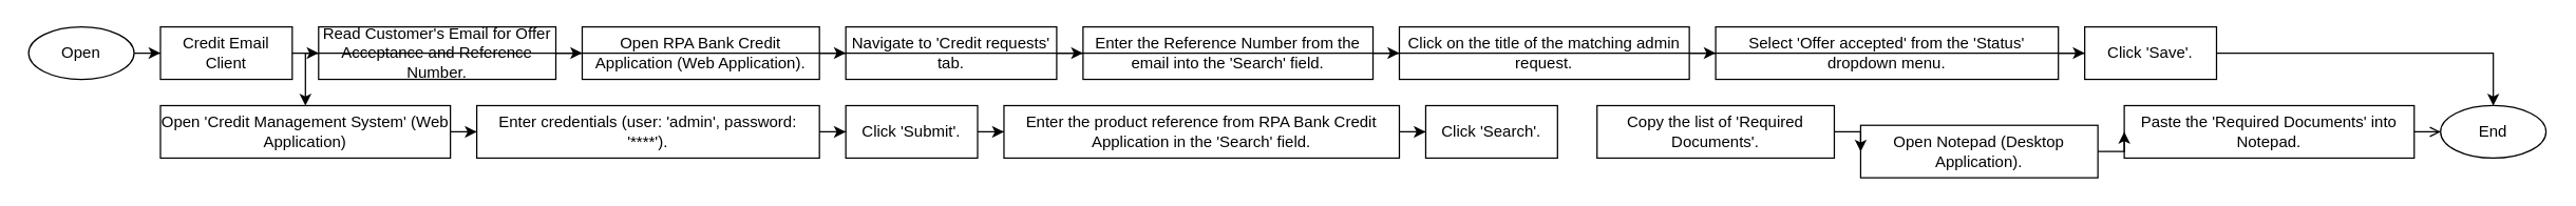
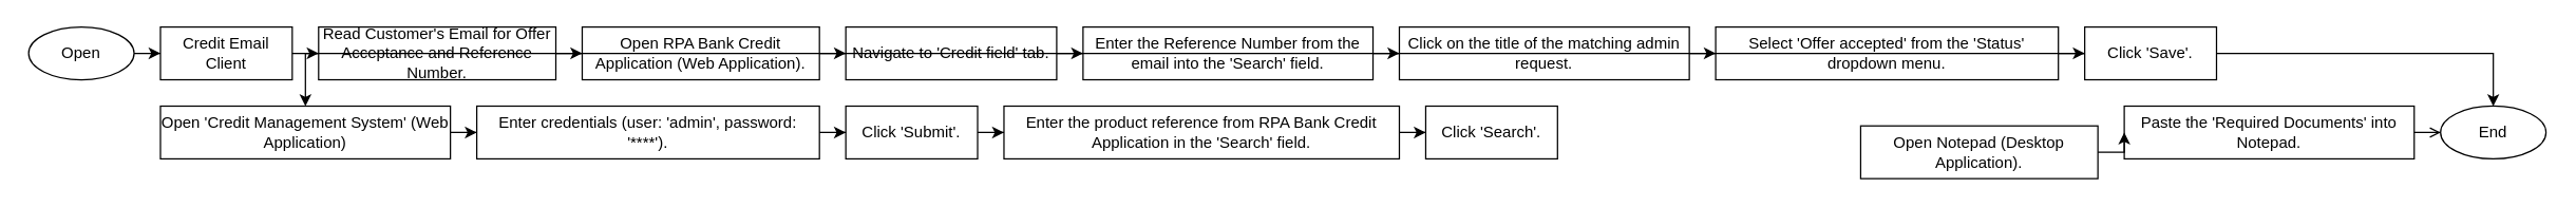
  <mxCell id="0" />
  <mxCell id="1" parent="0" />
  <mxCell id="2" value="Open" style="ellipse;whiteSpace=wrap;html=1;" parent="1" vertex="1"><mxGeometry x="20" y="20" width="80" height="40" as="geometry" /></mxCell>
  <mxCell id="3" value="Credit Email Client" style="rounded=0;whiteSpace=wrap;html=1;" parent="1" vertex="1"><mxGeometry x="120" y="20" width="100" height="40" as="geometry" /></mxCell>
  <mxCell id="4" value="Read Customer's Email for Offer Acceptance and Reference Number." style="rounded=0;whiteSpace=wrap;html=1;" parent="1" vertex="1"><mxGeometry x="240" y="20" width="180" height="40" as="geometry" /></mxCell>
  <mxCell id="5" value="Open RPA Bank Credit Application (Web Application)." style="rounded=0;whiteSpace=wrap;html=1;" parent="1" vertex="1"><mxGeometry x="440" y="20" width="180" height="40" as="geometry" /></mxCell>
- <mxCell id="6" value="Navigate to 'Credit requests' tab." style="rounded=0;whiteSpace=wrap;html=1;" parent="1" vertex="1"><mxGeometry x="640" y="20" width="160" height="40" as="geometry" /></mxCell>
+ <mxCell id="6" value="Navigate to 'Credit field' tab." style="rounded=0;whiteSpace=wrap;html=1;" parent="1" vertex="1"><mxGeometry x="640" y="20" width="160" height="40" as="geometry" /></mxCell>
  <mxCell id="7" value="Enter the Reference Number from the email into the 'Search' field." style="rounded=0;whiteSpace=wrap;html=1;" parent="1" vertex="1"><mxGeometry x="820" y="20" width="220" height="40" as="geometry" /></mxCell>
  <mxCell id="8" value="Click on the title of the matching admin request." style="rounded=0;whiteSpace=wrap;html=1;" parent="1" vertex="1"><mxGeometry x="1060" y="20" width="220" height="40" as="geometry" /></mxCell>
  <mxCell id="9" value="Select 'Offer accepted' from the 'Status' dropdown menu." style="rounded=0;whiteSpace=wrap;html=1;" parent="1" vertex="1"><mxGeometry x="1300" y="20" width="260" height="40" as="geometry" /></mxCell>
  <mxCell id="10" value="Click 'Save'." style="rounded=0;whiteSpace=wrap;html=1;" parent="1" vertex="1"><mxGeometry x="1580" y="20" width="100" height="40" as="geometry" /></mxCell>
  <mxCell id="11" value="Open 'Credit Management System' (Web Application)" style="rounded=0;whiteSpace=wrap;html=1;" parent="1" vertex="1"><mxGeometry x="120" y="80" width="220" height="40" as="geometry" /></mxCell>
  <mxCell id="12" value="Enter credentials (user: 'admin', password: '****')." style="rounded=0;whiteSpace=wrap;html=1;" parent="1" vertex="1"><mxGeometry x="360" y="80" width="260" height="40" as="geometry" /></mxCell>
  <mxCell id="13" value="Click 'Submit'." style="rounded=0;whiteSpace=wrap;html=1;" parent="1" vertex="1"><mxGeometry x="640" y="80" width="100" height="40" as="geometry" /></mxCell>
  <mxCell id="14" value="Enter the product reference from RPA Bank Credit Application in the 'Search' field." style="rounded=0;whiteSpace=wrap;html=1;" parent="1" vertex="1"><mxGeometry x="760" y="80" width="300" height="40" as="geometry" /></mxCell>
  <mxCell id="15" value="Click 'Search'." style="rounded=0;whiteSpace=wrap;html=1;" parent="1" vertex="1"><mxGeometry x="1080" y="80" width="100" height="40" as="geometry" /></mxCell>
- <mxCell id="16" value="Copy the list of 'Required Documents'." style="rounded=0;whiteSpace=wrap;html=1;" parent="1" vertex="1"><mxGeometry x="1210" y="80" width="180" height="40" as="geometry" /></mxCell>
  <mxCell id="17" value="Open Notepad (Desktop Application)." style="rounded=0;whiteSpace=wrap;html=1;" parent="1" vertex="1"><mxGeometry x="1410" y="95" width="180" height="40" as="geometry" /></mxCell>
  <mxCell id="18" value="Paste the 'Required Documents' into Notepad." style="rounded=0;whiteSpace=wrap;html=1;" parent="1" vertex="1"><mxGeometry x="1610" y="80" width="220" height="40" as="geometry" /></mxCell>
  <mxCell id="19" value="End" style="ellipse;whiteSpace=wrap;html=1;" parent="1" vertex="1"><mxGeometry x="1850" y="80" width="80" height="40" as="geometry" /></mxCell>
  <mxCell id="20" value="" style="edgeStyle=orthogonalEdgeStyle;rounded=0;orthogonalLoop=1;jettySize=auto;html=1;" parent="1" source="2" target="3" edge="1"><mxGeometry relative="1" as="geometry" /></mxCell>
  <mxCell id="21" value="" style="edgeStyle=orthogonalEdgeStyle;rounded=0;orthogonalLoop=1;jettySize=auto;html=1;" parent="1" source="3" target="4" edge="1"><mxGeometry relative="1" as="geometry" /></mxCell>
  <mxCell id="22" value="" style="edgeStyle=orthogonalEdgeStyle;rounded=0;orthogonalLoop=1;jettySize=auto;html=1;" parent="1" source="4" target="5" edge="1"><mxGeometry relative="1" as="geometry" /></mxCell>
  <mxCell id="23" value="" style="edgeStyle=orthogonalEdgeStyle;rounded=0;orthogonalLoop=1;jettySize=auto;html=1;" parent="1" source="5" target="6" edge="1"><mxGeometry relative="1" as="geometry" /></mxCell>
  <mxCell id="24" value="" style="edgeStyle=orthogonalEdgeStyle;rounded=0;orthogonalLoop=1;jettySize=auto;html=1;" parent="1" source="6" target="7" edge="1"><mxGeometry relative="1" as="geometry" /></mxCell>
  <mxCell id="25" value="" style="edgeStyle=orthogonalEdgeStyle;rounded=0;orthogonalLoop=1;jettySize=auto;html=1;" parent="1" source="7" target="8" edge="1"><mxGeometry relative="1" as="geometry" /></mxCell>
  <mxCell id="26" value="" style="edgeStyle=orthogonalEdgeStyle;rounded=0;orthogonalLoop=1;jettySize=auto;html=1;" parent="1" source="8" target="9" edge="1"><mxGeometry relative="1" as="geometry" /></mxCell>
  <mxCell id="27" value="" style="edgeStyle=orthogonalEdgeStyle;rounded=0;orthogonalLoop=1;jettySize=auto;html=1;" parent="1" source="9" target="10" edge="1"><mxGeometry relative="1" as="geometry" /></mxCell>
  <mxCell id="28" value="" style="edgeStyle=orthogonalEdgeStyle;rounded=0;orthogonalLoop=1;jettySize=auto;html=1;" parent="1" source="10" target="19" edge="1"><mxGeometry relative="1" as="geometry" /></mxCell>
  <mxCell id="29" value="" style="edgeStyle=orthogonalEdgeStyle;rounded=0;orthogonalLoop=1;jettySize=auto;html=1;" parent="1" source="10" target="11" edge="1"><mxGeometry relative="1" as="geometry" /></mxCell>
  <mxCell id="30" value="" style="edgeStyle=orthogonalEdgeStyle;rounded=0;orthogonalLoop=1;jettySize=auto;html=1;" parent="1" source="11" target="12" edge="1"><mxGeometry relative="1" as="geometry" /></mxCell>
  <mxCell id="31" value="" style="edgeStyle=orthogonalEdgeStyle;rounded=0;orthogonalLoop=1;jettySize=auto;html=1;" parent="1" source="12" target="13" edge="1"><mxGeometry relative="1" as="geometry" /></mxCell>
  <mxCell id="32" value="" style="edgeStyle=orthogonalEdgeStyle;rounded=0;orthogonalLoop=1;jettySize=auto;html=1;" parent="1" source="13" target="14" edge="1"><mxGeometry relative="1" as="geometry" /></mxCell>
  <mxCell id="33" value="" style="edgeStyle=orthogonalEdgeStyle;rounded=0;orthogonalLoop=1;jettySize=auto;html=1;" parent="1" source="14" target="15" edge="1"><mxGeometry relative="1" as="geometry" /></mxCell>
- <mxCell id="34" value="" style="edgeStyle=orthogonalEdgeStyle;rounded=0;orthogonalLoop=1;jettySize=auto;html=1;" parent="1" source="16" target="17" edge="1"><mxGeometry relative="1" as="geometry" /></mxCell>
  <mxCell id="35" value="" style="edgeStyle=orthogonalEdgeStyle;rounded=0;orthogonalLoop=1;jettySize=auto;html=1;" parent="1" source="17" target="18" edge="1"><mxGeometry relative="1" as="geometry" /></mxCell>
  <mxCell id="36" value="" style="edgeStyle=orthogonalEdgeStyle;rounded=0;orthogonalLoop=1;jettySize=auto;html=1;endArrow=open;" parent="1" source="18" target="19" edge="1"><mxGeometry relative="1" as="geometry" /></mxCell>
